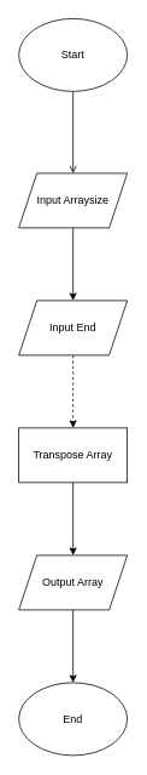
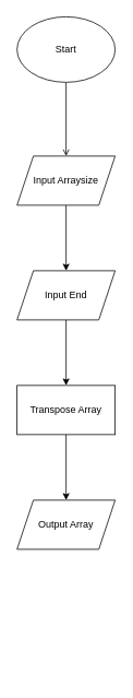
  <mxCell id="0" />
  <mxCell id="1" parent="0" />
  <mxCell id="2" value="" style="edgeStyle=orthogonalEdgeStyle;rounded=0;orthogonalLoop=1;jettySize=auto;html=1;endArrow=open;" edge="1" parent="1" source="3" target="5"><mxGeometry relative="1" as="geometry" /></mxCell>
  <mxCell id="3" value="Start" style="ellipse;whiteSpace=wrap;html=1;" vertex="1" parent="1"><mxGeometry x="20" y="20" width="120" height="80" as="geometry" /></mxCell>
  <mxCell id="4" value="" style="edgeStyle=orthogonalEdgeStyle;rounded=0;orthogonalLoop=1;jettySize=auto;html=1;" edge="1" parent="1" source="5" target="7"><mxGeometry relative="1" as="geometry" /></mxCell>
  <mxCell id="5" value="Input Arraysize" style="shape=parallelogram;perimeter=parallelogramPerimeter;whiteSpace=wrap;html=1;fixedSize=1;" vertex="1" parent="1"><mxGeometry x="20" y="190" width="120" height="60" as="geometry" /></mxCell>
- <mxCell id="6" value="" style="edgeStyle=orthogonalEdgeStyle;rounded=0;orthogonalLoop=1;jettySize=auto;html=1;dashed=1;" edge="1" parent="1" source="7" target="9"><mxGeometry relative="1" as="geometry" /></mxCell>
+ <mxCell id="6" value="" style="edgeStyle=orthogonalEdgeStyle;rounded=0;orthogonalLoop=1;jettySize=auto;html=1;" edge="1" parent="1" source="7" target="9"><mxGeometry relative="1" as="geometry" /></mxCell>
  <mxCell id="7" value="Input End" style="shape=parallelogram;perimeter=parallelogramPerimeter;whiteSpace=wrap;html=1;fixedSize=1;" vertex="1" parent="1"><mxGeometry x="20" y="330" width="120" height="60" as="geometry" /></mxCell>
  <mxCell id="8" value="" style="edgeStyle=orthogonalEdgeStyle;rounded=0;orthogonalLoop=1;jettySize=auto;html=1;" edge="1" parent="1" source="9" target="11"><mxGeometry relative="1" as="geometry" /></mxCell>
  <mxCell id="9" value="Transpose Array" style="whiteSpace=wrap;html=1;" vertex="1" parent="1"><mxGeometry x="20" y="470" width="120" height="60" as="geometry" /></mxCell>
- <mxCell id="10" value="" style="edgeStyle=orthogonalEdgeStyle;rounded=0;orthogonalLoop=1;jettySize=auto;html=1;" edge="1" parent="1" source="11" target="12"><mxGeometry relative="1" as="geometry" /></mxCell>
  <mxCell id="11" value="Output Array" style="shape=parallelogram;perimeter=parallelogramPerimeter;whiteSpace=wrap;html=1;fixedSize=1;" vertex="1" parent="1"><mxGeometry x="20" y="610" width="120" height="60" as="geometry" /></mxCell>
- <mxCell id="12" value="End" style="ellipse;whiteSpace=wrap;html=1;" vertex="1" parent="1"><mxGeometry x="20" y="750" width="120" height="80" as="geometry" /></mxCell>
